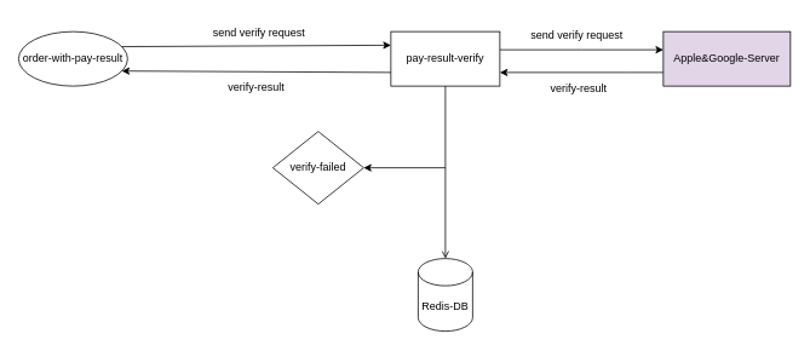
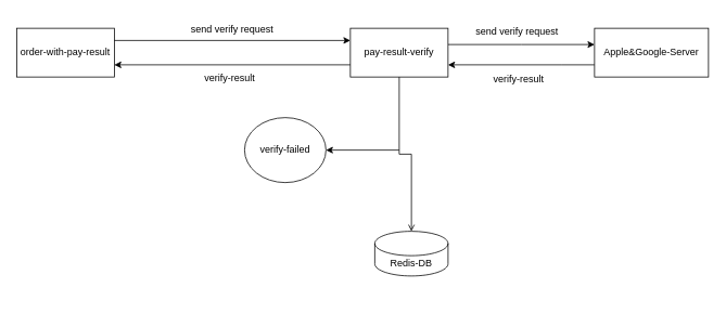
  <mxCell id="0" />
  <mxCell id="1" parent="0" />
- <mxCell id="2" value="order-with-pay-result" style="ellipse;whiteSpace=wrap;html=1;" vertex="1" parent="1"><mxGeometry x="20" y="34" width="120" height="60" as="geometry" /></mxCell>
+ <mxCell id="2" value="order-with-pay-result" style="rounded=0;whiteSpace=wrap;html=1;" vertex="1" parent="1"><mxGeometry x="20" y="34" width="120" height="60" as="geometry" /></mxCell>
  <mxCell id="3" style="edgeStyle=orthogonalEdgeStyle;rounded=0;orthogonalLoop=1;jettySize=auto;html=1;" edge="1" parent="1" source="4" target="8"><mxGeometry relative="1" as="geometry"><Array as="points"><mxPoint x="640" y="54" /><mxPoint x="640" y="54" /></Array></mxGeometry></mxCell>
  <mxCell id="4" value="pay-result-verify" style="rounded=0;whiteSpace=wrap;html=1;" vertex="1" parent="1"><mxGeometry x="430" y="34" width="120" height="60" as="geometry" /></mxCell>
- <mxCell id="5" value="Redis-DB" style="shape=cylinder3;whiteSpace=wrap;html=1;boundedLbl=1;backgroundOutline=1;size=15;" vertex="1" parent="1"><mxGeometry x="460" y="284" width="60" height="80" as="geometry" /></mxCell>
+ <mxCell id="5" value="Redis-DB" style="shape=cylinder3;whiteSpace=wrap;html=1;boundedLbl=1;backgroundOutline=1;size=15;" vertex="1" parent="1"><mxGeometry x="460" y="284" width="90" height="55" as="geometry" /></mxCell>
  <mxCell id="6" value="send verify request" style="text;html=1;strokeColor=none;fillColor=none;align=center;verticalAlign=middle;whiteSpace=wrap;rounded=0;" vertex="1" parent="1"><mxGeometry x="210" y="20" width="150" height="30" as="geometry" /></mxCell>
  <mxCell id="7" style="edgeStyle=orthogonalEdgeStyle;rounded=0;orthogonalLoop=1;jettySize=auto;html=1;entryX=1;entryY=0.75;entryDx=0;entryDy=0;" edge="1" parent="1" source="8" target="4"><mxGeometry relative="1" as="geometry"><Array as="points"><mxPoint x="690" y="79" /><mxPoint x="690" y="79" /></Array></mxGeometry></mxCell>
- <mxCell id="8" value="Apple&amp;amp;Google-Server" style="rounded=0;whiteSpace=wrap;html=1;fillColor=#e1d5e7;" vertex="1" parent="1"><mxGeometry x="730" y="34" width="140" height="60" as="geometry" /></mxCell>
+ <mxCell id="8" value="Apple&amp;amp;Google-Server" style="rounded=0;whiteSpace=wrap;html=1;" vertex="1" parent="1"><mxGeometry x="730" y="34" width="140" height="60" as="geometry" /></mxCell>
  <mxCell id="9" value="" style="endArrow=classic;html=1;rounded=0;exitX=1;exitY=0.25;exitDx=0;exitDy=0;entryX=0;entryY=0.25;entryDx=0;entryDy=0;" edge="1" parent="1" source="2" target="4"><mxGeometry width="50" height="50" relative="1" as="geometry"><mxPoint x="160" y="154" as="sourcePoint" /><mxPoint x="210" y="104" as="targetPoint" /></mxGeometry></mxCell>
  <mxCell id="10" value="" style="endArrow=classic;html=1;rounded=0;entryX=1;entryY=0.75;entryDx=0;entryDy=0;exitX=0;exitY=0.75;exitDx=0;exitDy=0;" edge="1" parent="1" source="4" target="2"><mxGeometry width="50" height="50" relative="1" as="geometry"><mxPoint x="280" y="194" as="sourcePoint" /><mxPoint x="330" y="144" as="targetPoint" /></mxGeometry></mxCell>
  <mxCell id="11" value="verify-result" style="text;html=1;strokeColor=none;fillColor=none;align=center;verticalAlign=middle;whiteSpace=wrap;rounded=0;" vertex="1" parent="1"><mxGeometry x="207" y="80" width="150" height="30" as="geometry" /></mxCell>
  <mxCell id="12" style="edgeStyle=orthogonalEdgeStyle;rounded=0;orthogonalLoop=1;jettySize=auto;html=1;entryX=0.5;entryY=0;entryDx=0;entryDy=0;entryPerimeter=0;endArrow=open;" edge="1" parent="1" source="4" target="5"><mxGeometry relative="1" as="geometry" /></mxCell>
- <mxCell id="13" value="verify-failed" style="rhombus;whiteSpace=wrap;html=1;" vertex="1" parent="1"><mxGeometry x="300" y="144" width="100" height="80" as="geometry" /></mxCell>
+ <mxCell id="13" value="verify-failed" style="ellipse;whiteSpace=wrap;html=1;" vertex="1" parent="1"><mxGeometry x="300" y="144" width="100" height="80" as="geometry" /></mxCell>
  <mxCell id="14" value="" style="endArrow=classic;html=1;rounded=0;entryX=1;entryY=0.5;entryDx=0;entryDy=0;" edge="1" parent="1" target="13"><mxGeometry width="50" height="50" relative="1" as="geometry"><mxPoint x="490" y="184" as="sourcePoint" /><mxPoint x="340" y="234" as="targetPoint" /></mxGeometry></mxCell>
  <mxCell id="15" value="send verify request" style="text;html=1;strokeColor=none;fillColor=none;align=center;verticalAlign=middle;whiteSpace=wrap;rounded=0;" vertex="1" parent="1"><mxGeometry x="560" y="23" width="150" height="30" as="geometry" /></mxCell>
  <mxCell id="16" value="verify-result" style="text;html=1;strokeColor=none;fillColor=none;align=center;verticalAlign=middle;whiteSpace=wrap;rounded=0;" vertex="1" parent="1"><mxGeometry x="562" y="82" width="150" height="30" as="geometry" /></mxCell>
